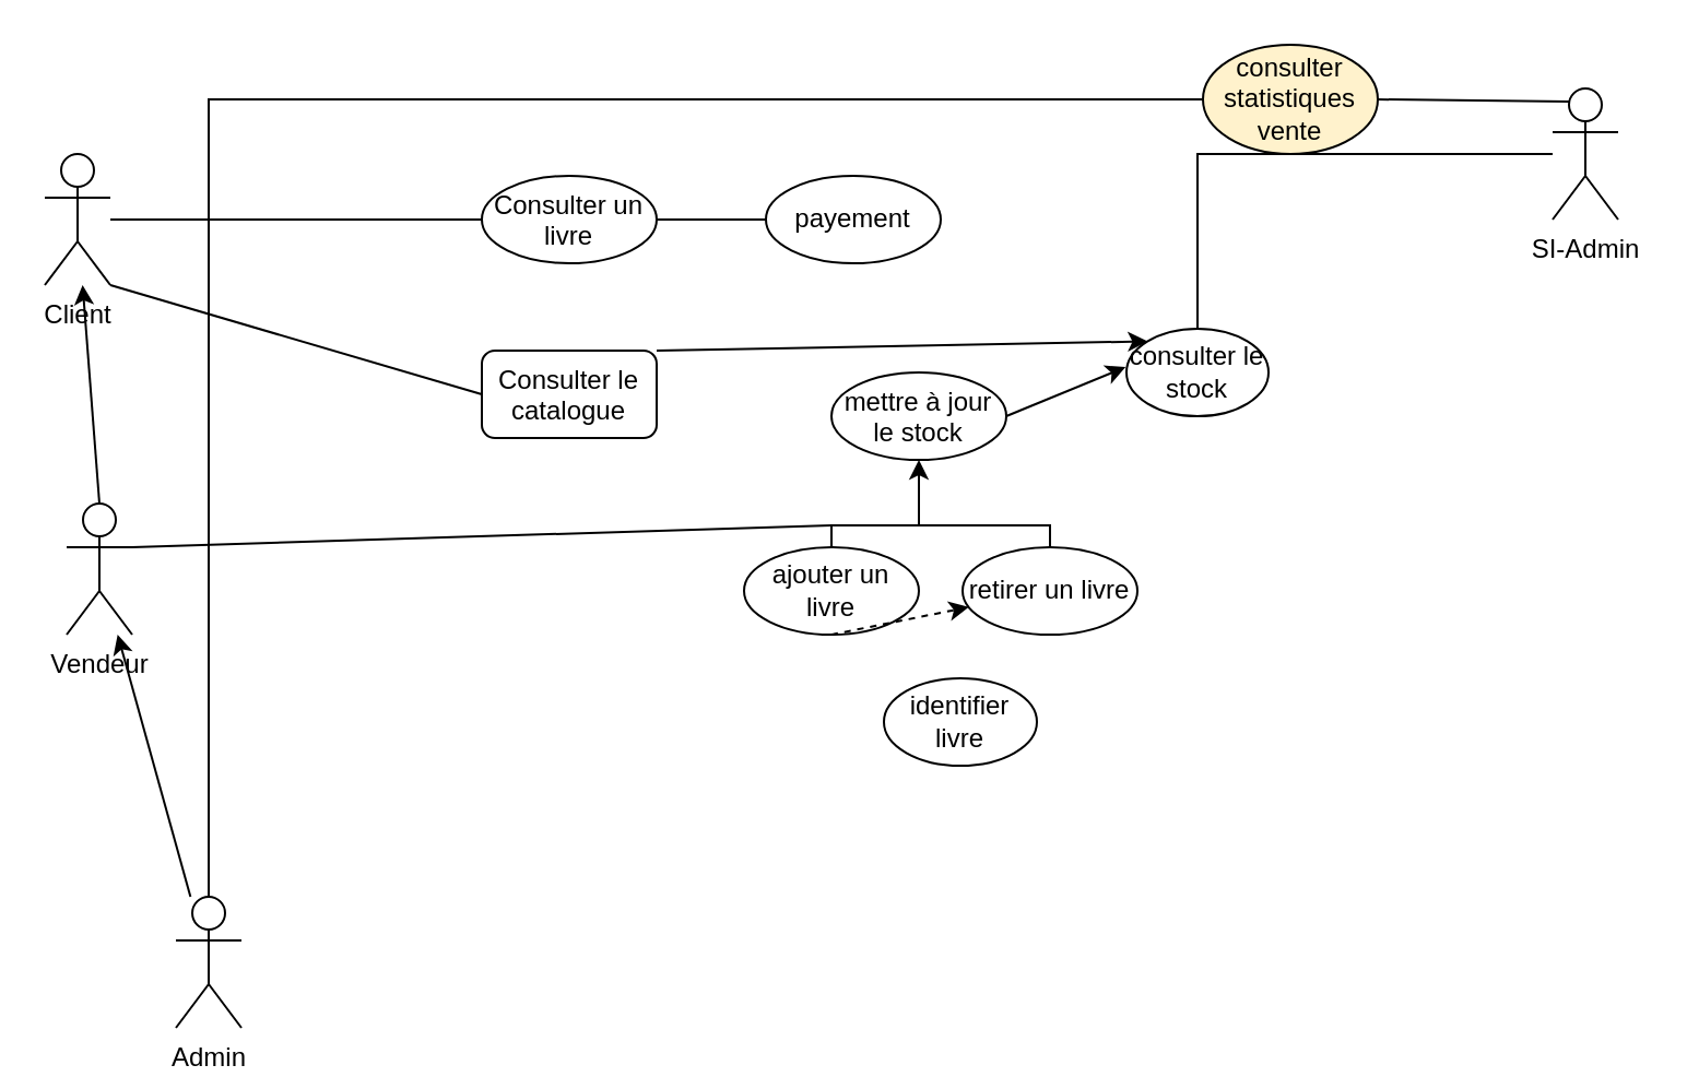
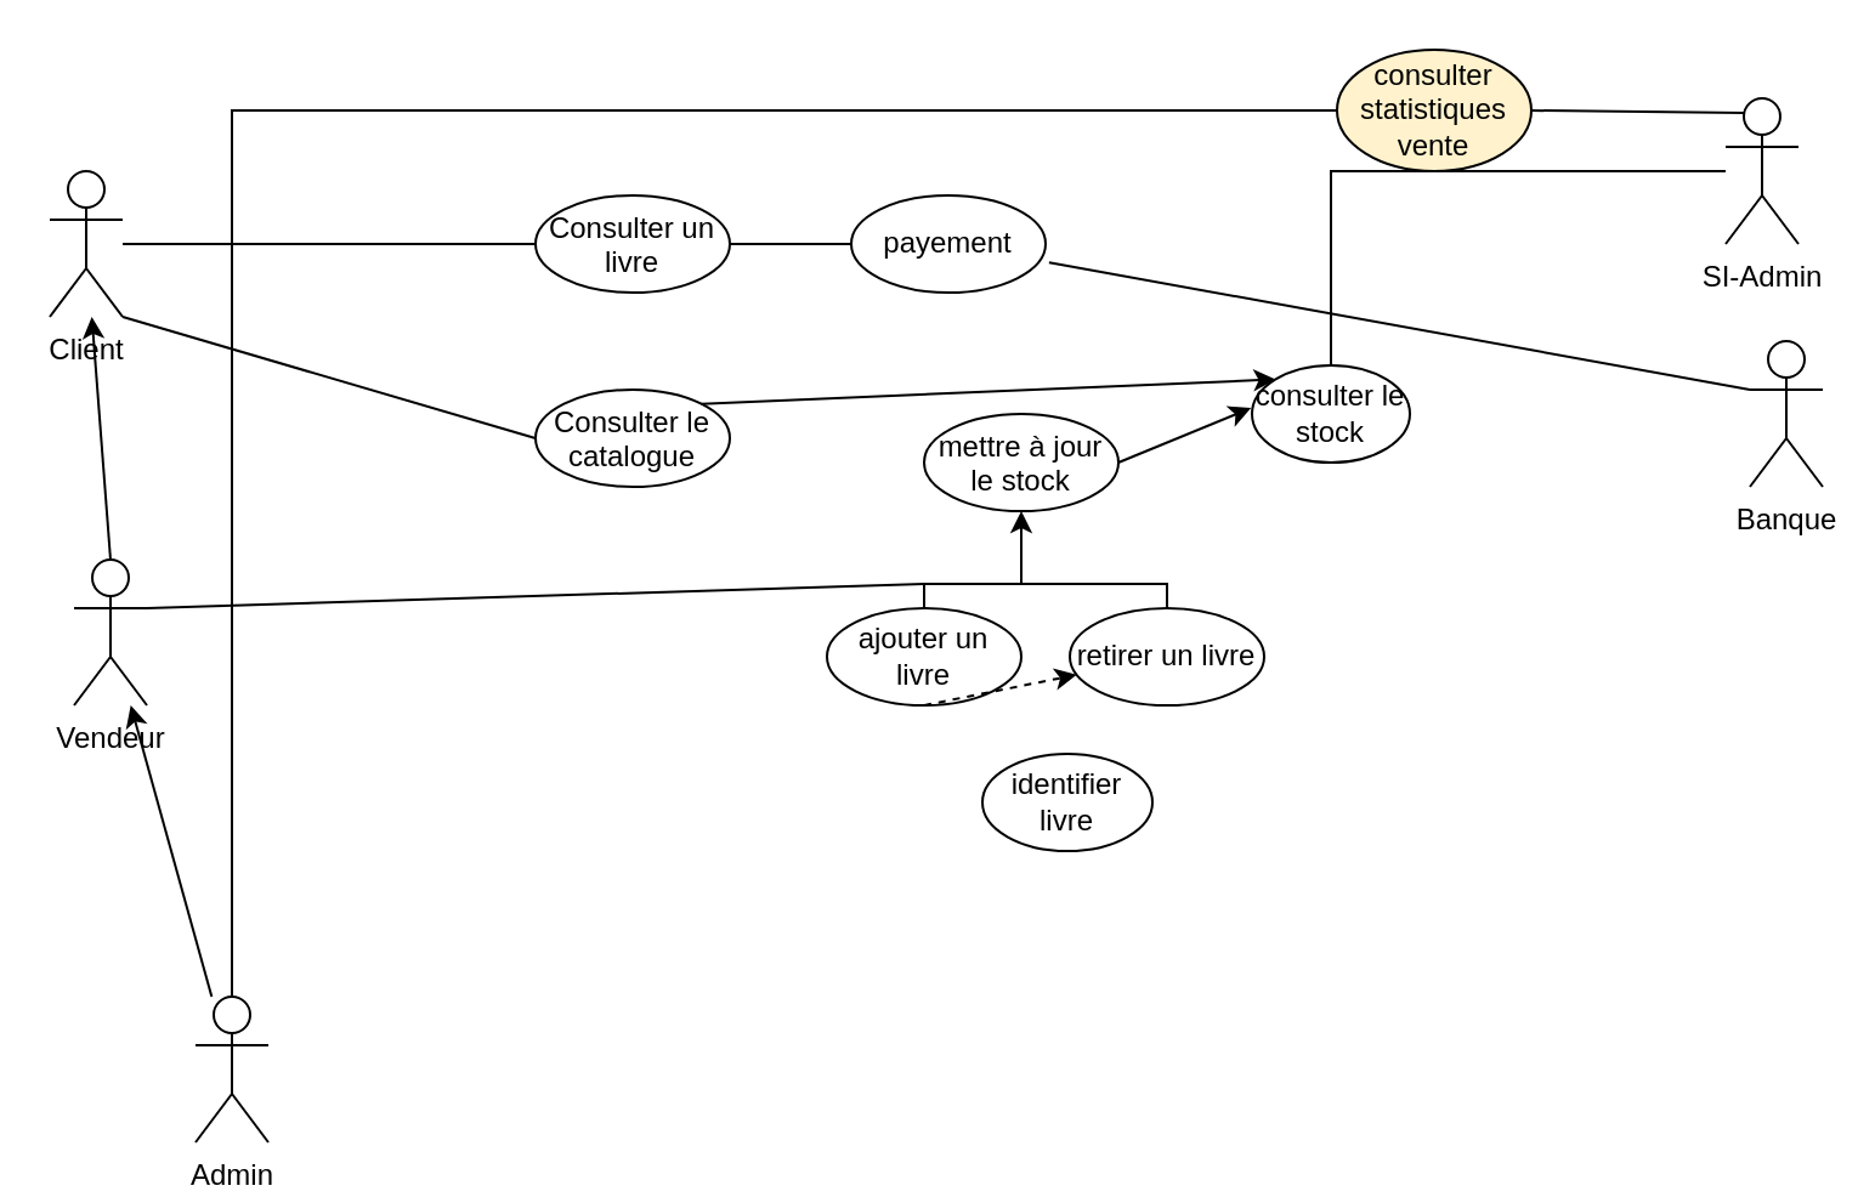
  <mxCell id="0" />
  <mxCell id="1" parent="0" />
  <mxCell id="2" value="Client" style="shape=umlActor;verticalLabelPosition=bottom;verticalAlign=top;html=1;outlineConnect=0;" vertex="1" parent="1"><mxGeometry x="20" y="70" width="30" height="60" as="geometry" /></mxCell>
  <mxCell id="3" value="Admin" style="shape=umlActor;verticalLabelPosition=bottom;verticalAlign=top;html=1;outlineConnect=0;" vertex="1" parent="1"><mxGeometry x="80" y="410" width="30" height="60" as="geometry" /></mxCell>
  <mxCell id="4" value="Vendeur" style="shape=umlActor;verticalLabelPosition=bottom;verticalAlign=top;html=1;outlineConnect=0;" vertex="1" parent="1"><mxGeometry x="30" y="230" width="30" height="60" as="geometry" /></mxCell>
  <mxCell id="5" value="&lt;div&gt;mettre à jour&lt;/div&gt;&lt;div&gt;le stock&lt;/div&gt;" style="ellipse;whiteSpace=wrap;html=1;verticalAlign=top;" vertex="1" parent="1"><mxGeometry x="380" y="170" width="80" height="40" as="geometry" /></mxCell>
  <mxCell id="6" value="" style="edgeStyle=orthogonalEdgeStyle;rounded=0;orthogonalLoop=1;jettySize=auto;html=1;exitX=0.5;exitY=0;exitDx=0;exitDy=0;" edge="1" parent="1" source="7" target="5"><mxGeometry relative="1" as="geometry"><Array as="points"><mxPoint x="380" y="240" /><mxPoint x="420" y="240" /></Array></mxGeometry></mxCell>
  <mxCell id="7" value="ajouter un livre" style="ellipse;whiteSpace=wrap;html=1;" vertex="1" parent="1"><mxGeometry x="340" y="250" width="80" height="40" as="geometry" /></mxCell>
  <mxCell id="8" value="retirer un livre" style="ellipse;whiteSpace=wrap;html=1;" vertex="1" parent="1"><mxGeometry x="440" y="250" width="80" height="40" as="geometry" /></mxCell>
  <mxCell id="9" value="" style="endArrow=none;html=1;rounded=0;exitX=0.5;exitY=0;exitDx=0;exitDy=0;" edge="1" parent="1" source="8"><mxGeometry width="50" height="50" relative="1" as="geometry"><mxPoint x="340" y="370" as="sourcePoint" /><mxPoint x="380" y="240" as="targetPoint" /><Array as="points"><mxPoint x="480" y="240" /><mxPoint x="410" y="240" /><mxPoint x="380" y="240" /></Array></mxGeometry></mxCell>
  <mxCell id="10" value="" style="dashed=1;html=1;rounded=0;exitX=0.5;exitY=1;exitDx=0;exitDy=0;" edge="1" parent="1" source="7" target="8"><mxGeometry width="50" height="50" relative="1" as="geometry"><mxPoint x="340" y="370" as="sourcePoint" /><mxPoint x="340" y="350" as="targetPoint" /></mxGeometry></mxCell>
  <mxCell id="11" value="identifier livre" style="ellipse;whiteSpace=wrap;html=1;" vertex="1" parent="1"><mxGeometry x="404" y="310" width="70" height="40" as="geometry" /></mxCell>
  <mxCell id="12" value="" style="edgeStyle=orthogonalEdgeStyle;rounded=0;orthogonalLoop=1;jettySize=auto;html=1;entryX=0;entryY=0.5;entryDx=0;entryDy=0;endArrow=null;" edge="1" parent="1" source="2" target="13"><mxGeometry relative="1" as="geometry"><mxPoint x="240" y="519.7" as="sourcePoint" /><mxPoint x="320" y="519.7" as="targetPoint" /></mxGeometry></mxCell>
  <mxCell id="13" value="Consulter un livre" style="ellipse;whiteSpace=wrap;html=1;verticalAlign=top;" vertex="1" parent="1"><mxGeometry x="220" y="80" width="80" height="40" as="geometry" /></mxCell>
  <mxCell id="14" value="" style="endArrow=null;html=1;rounded=0;exitX=1;exitY=1;exitDx=0;exitDy=0;exitPerimeter=0;entryX=0;entryY=0.5;entryDx=0;entryDy=0;" edge="1" parent="1" source="2" target="15"><mxGeometry width="50" height="50" relative="1" as="geometry"><mxPoint x="320" y="410" as="sourcePoint" /><mxPoint x="310" y="470" as="targetPoint" /><Array as="points" /></mxGeometry></mxCell>
- <mxCell id="15" value="Consulter le catalogue" style="whiteSpace=wrap;html=1;verticalAlign=top;rounded=1;" vertex="1" parent="1"><mxGeometry x="220" y="160" width="80" height="40" as="geometry" /></mxCell>
+ <mxCell id="15" value="Consulter le catalogue" style="ellipse;whiteSpace=wrap;html=1;verticalAlign=top;" vertex="1" parent="1"><mxGeometry x="220" y="160" width="80" height="40" as="geometry" /></mxCell>
  <mxCell id="16" value="" style="html=1;rounded=0;exitX=1;exitY=0.5;exitDx=0;exitDy=0;entryX=-0.006;entryY=0.439;entryDx=0;entryDy=0;entryPerimeter=0;" edge="1" parent="1" source="5" target="17"><mxGeometry width="50" height="50" relative="1" as="geometry"><mxPoint x="320" y="410" as="sourcePoint" /><mxPoint x="510" y="166" as="targetPoint" /></mxGeometry></mxCell>
  <mxCell id="17" value="consulter le stock" style="ellipse;whiteSpace=wrap;html=1;" vertex="1" parent="1"><mxGeometry x="515" y="150" width="65" height="40" as="geometry" /></mxCell>
  <mxCell id="18" value="" style="html=1;rounded=0;exitX=1;exitY=0;exitDx=0;exitDy=0;entryX=0;entryY=0;entryDx=0;entryDy=0;" edge="1" parent="1" source="15" target="17"><mxGeometry width="50" height="50" relative="1" as="geometry"><mxPoint x="550" y="330" as="sourcePoint" /><mxPoint x="600" y="280" as="targetPoint" /></mxGeometry></mxCell>
  <mxCell id="19" style="edgeStyle=orthogonalEdgeStyle;rounded=0;orthogonalLoop=1;jettySize=auto;html=1;entryX=0.5;entryY=0;entryDx=0;entryDy=0;endArrow=null;" edge="1" parent="1" source="20" target="17"><mxGeometry relative="1" as="geometry" /></mxCell>
  <mxCell id="20" value="&lt;div&gt;SI-Admin&lt;/div&gt;" style="shape=umlActor;verticalLabelPosition=bottom;verticalAlign=top;html=1;outlineConnect=0;" vertex="1" parent="1"><mxGeometry x="710" y="40" width="30" height="60" as="geometry" /></mxCell>
  <mxCell id="21" value="consulter statistiques vente" style="ellipse;whiteSpace=wrap;html=1;fillColor=#fff2cc;" vertex="1" parent="1"><mxGeometry x="550" y="20" width="80" height="50" as="geometry" /></mxCell>
  <mxCell id="22" value="" style="endArrow=none;html=1;rounded=0;exitX=0.25;exitY=0.1;exitDx=0;exitDy=0;exitPerimeter=0;entryX=1;entryY=0.5;entryDx=0;entryDy=0;" edge="1" parent="1" source="20" target="21"><mxGeometry width="50" height="50" relative="1" as="geometry"><mxPoint x="420" y="270" as="sourcePoint" /><mxPoint x="470" y="220" as="targetPoint" /></mxGeometry></mxCell>
  <mxCell id="23" style="edgeStyle=orthogonalEdgeStyle;rounded=0;orthogonalLoop=1;jettySize=auto;html=1;entryX=0.5;entryY=0;entryDx=0;entryDy=0;entryPerimeter=0;endArrow=null;" edge="1" parent="1" source="21" target="3"><mxGeometry relative="1" as="geometry" /></mxCell>
  <mxCell id="24" value="" style="endArrow=classic;html=1;rounded=0;exitX=0.5;exitY=0;exitDx=0;exitDy=0;exitPerimeter=0;" edge="1" parent="1" source="4" target="2"><mxGeometry width="50" height="50" relative="1" as="geometry"><mxPoint x="420" y="330" as="sourcePoint" /><mxPoint x="470" y="280" as="targetPoint" /></mxGeometry></mxCell>
  <mxCell id="25" value="" style="endArrow=classic;html=1;rounded=0;" edge="1" parent="1" source="3" target="4"><mxGeometry width="50" height="50" relative="1" as="geometry"><mxPoint x="30" y="410" as="sourcePoint" /><mxPoint x="80" y="360" as="targetPoint" /></mxGeometry></mxCell>
  <mxCell id="26" value="" style="endArrow=none;html=1;rounded=0;exitX=1;exitY=0.333;exitDx=0;exitDy=0;exitPerimeter=0;" edge="1" parent="1" source="4"><mxGeometry width="50" height="50" relative="1" as="geometry"><mxPoint x="350" y="290" as="sourcePoint" /><mxPoint x="380" y="240" as="targetPoint" /></mxGeometry></mxCell>
  <mxCell id="27" value="payement" style="ellipse;whiteSpace=wrap;html=1;" vertex="1" parent="1"><mxGeometry x="350" y="80" width="80" height="40" as="geometry" /></mxCell>
  <mxCell id="28" value="" style="endArrow=none;html=1;rounded=0;exitX=1;exitY=0.5;exitDx=0;exitDy=0;entryX=0;entryY=0.5;entryDx=0;entryDy=0;" edge="1" parent="1" source="13" target="27"><mxGeometry width="50" height="50" relative="1" as="geometry"><mxPoint x="290" y="320" as="sourcePoint" /><mxPoint x="340" y="270" as="targetPoint" /></mxGeometry></mxCell>
+ <mxCell id="29" value="&lt;div&gt;Banque&lt;/div&gt;" style="shape=umlActor;verticalLabelPosition=bottom;verticalAlign=top;html=1;outlineConnect=0;" vertex="1" parent="1"><mxGeometry x="720" y="140" width="30" height="60" as="geometry" /></mxCell>
+ <mxCell id="30" value="" style="endArrow=none;html=1;rounded=0;exitX=1.018;exitY=0.69;exitDx=0;exitDy=0;exitPerimeter=0;entryX=0;entryY=0.333;entryDx=0;entryDy=0;entryPerimeter=0;" edge="1" parent="1" source="27" target="29"><mxGeometry width="50" height="50" relative="1" as="geometry"><mxPoint x="290" y="320" as="sourcePoint" /><mxPoint x="340" y="270" as="targetPoint" /></mxGeometry></mxCell>
